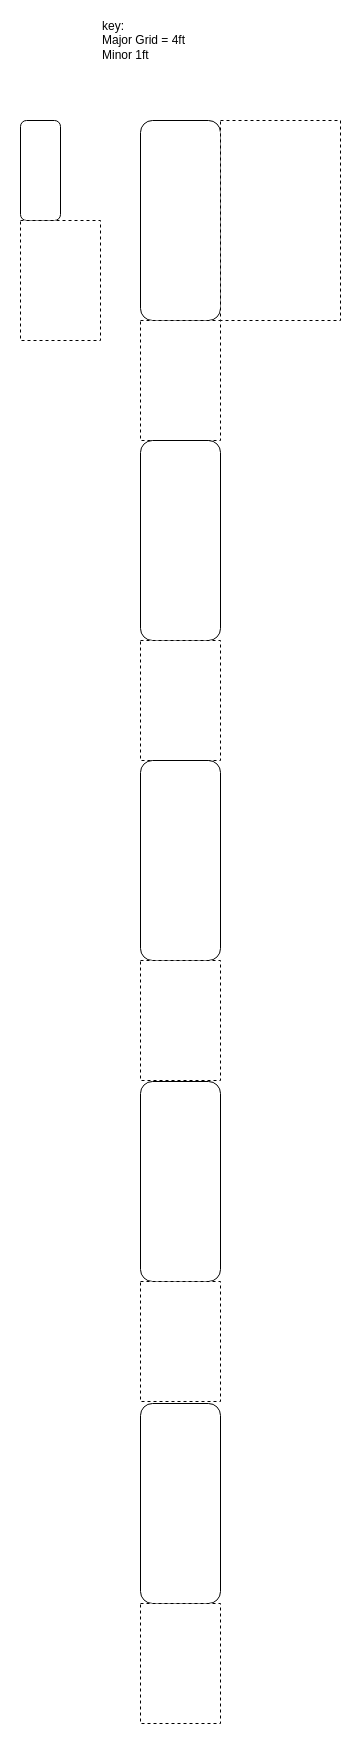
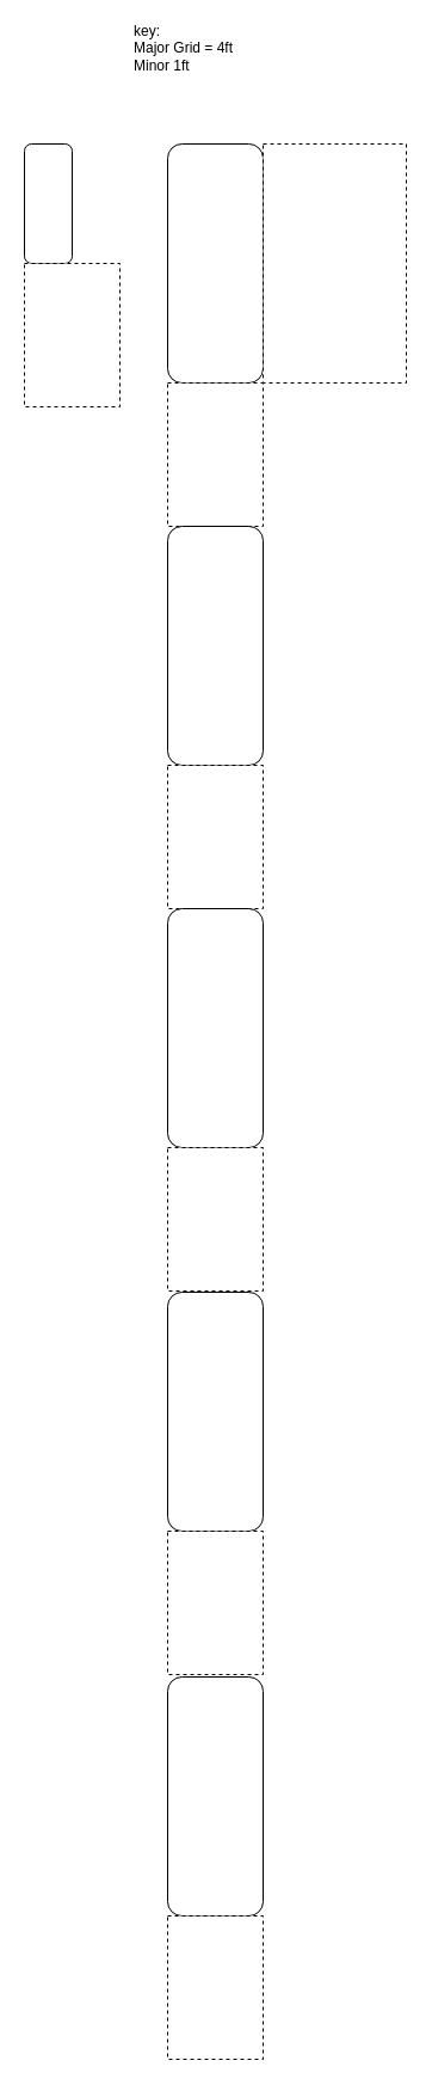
  <mxCell id="0" />
  <mxCell id="1" parent="0" />
- <mxCell id="2" value="key:&lt;br&gt;Major Grid = 4ft&amp;nbsp;&lt;br&gt;Minor 1ft" style="text;html=1;strokeColor=none;fillColor=none;align=left;verticalAlign=middle;whiteSpace=wrap;rounded=0;" vertex="1" parent="1"><mxGeometry x="100" y="20" width="110" height="40" as="geometry" /></mxCell>
+ <mxCell id="2" value="key:&lt;br&gt;Major Grid = 4ft&amp;nbsp;&lt;br&gt;Minor 1ft" style="text;html=1;strokeColor=none;fillColor=none;align=left;verticalAlign=middle;whiteSpace=wrap;rounded=0;" vertex="1" parent="1"><mxGeometry x="110" y="20" width="110" height="40" as="geometry" /></mxCell>
  <mxCell id="3" value="" style="rounded=1;whiteSpace=wrap;html=1;align=left;" vertex="1" parent="1"><mxGeometry x="140" y="120" width="80" height="200" as="geometry" /></mxCell>
  <mxCell id="4" value="" style="rounded=0;whiteSpace=wrap;html=1;dashed=1;" vertex="1" parent="1"><mxGeometry x="140" y="320" width="80" height="120" as="geometry" /></mxCell>
  <mxCell id="5" value="" style="rounded=0;whiteSpace=wrap;html=1;dashed=1;" vertex="1" parent="1"><mxGeometry x="220" y="120" width="120" height="200" as="geometry" /></mxCell>
  <mxCell id="6" value="" style="rounded=1;whiteSpace=wrap;html=1;align=left;" vertex="1" parent="1"><mxGeometry x="140" y="440" width="80" height="200" as="geometry" /></mxCell>
  <mxCell id="7" value="" style="rounded=0;whiteSpace=wrap;html=1;dashed=1;" vertex="1" parent="1"><mxGeometry x="140" y="640" width="80" height="120" as="geometry" /></mxCell>
  <mxCell id="8" value="" style="rounded=1;whiteSpace=wrap;html=1;align=left;" vertex="1" parent="1"><mxGeometry x="140" y="760" width="80" height="200" as="geometry" /></mxCell>
  <mxCell id="9" value="" style="rounded=0;whiteSpace=wrap;html=1;dashed=1;" vertex="1" parent="1"><mxGeometry x="140" y="960" width="80" height="120" as="geometry" /></mxCell>
  <mxCell id="10" value="" style="rounded=1;whiteSpace=wrap;html=1;align=left;" vertex="1" parent="1"><mxGeometry x="140" y="1081" width="80" height="200" as="geometry" /></mxCell>
  <mxCell id="11" value="" style="rounded=0;whiteSpace=wrap;html=1;dashed=1;" vertex="1" parent="1"><mxGeometry x="140" y="1281" width="80" height="120" as="geometry" /></mxCell>
  <mxCell id="12" value="" style="rounded=1;whiteSpace=wrap;html=1;align=left;" vertex="1" parent="1"><mxGeometry x="140" y="1403" width="80" height="200" as="geometry" /></mxCell>
  <mxCell id="13" value="" style="rounded=0;whiteSpace=wrap;html=1;dashed=1;" vertex="1" parent="1"><mxGeometry x="140" y="1603" width="80" height="120" as="geometry" /></mxCell>
  <mxCell id="14" value="" style="rounded=1;whiteSpace=wrap;html=1;align=left;" vertex="1" parent="1"><mxGeometry x="20" y="120" width="40" height="100" as="geometry" /></mxCell>
  <mxCell id="15" value="" style="rounded=0;whiteSpace=wrap;html=1;dashed=1;" vertex="1" parent="1"><mxGeometry x="20" y="220" width="80" height="120" as="geometry" /></mxCell>
